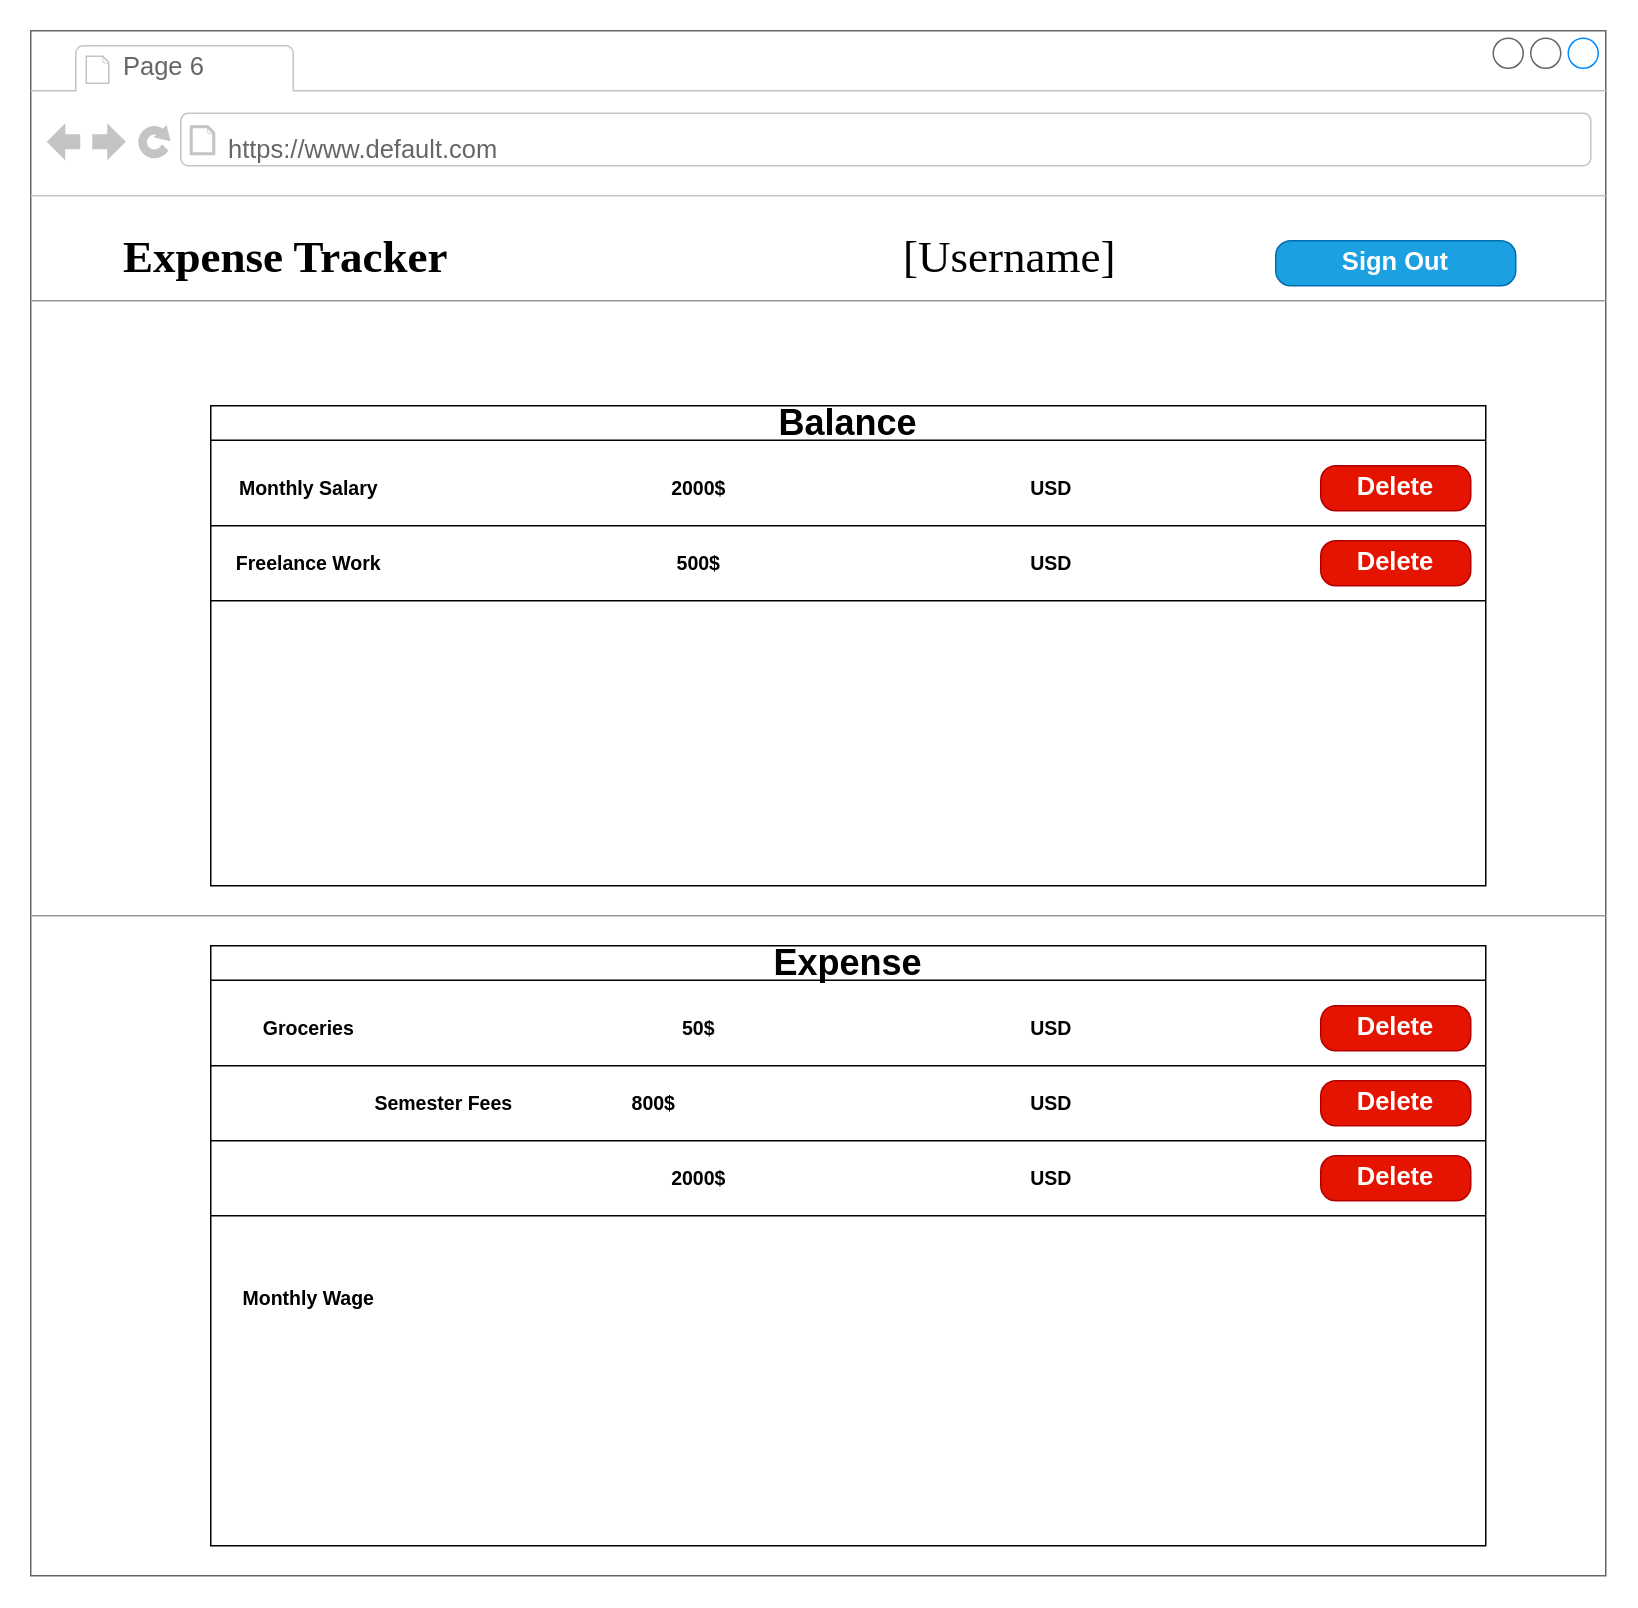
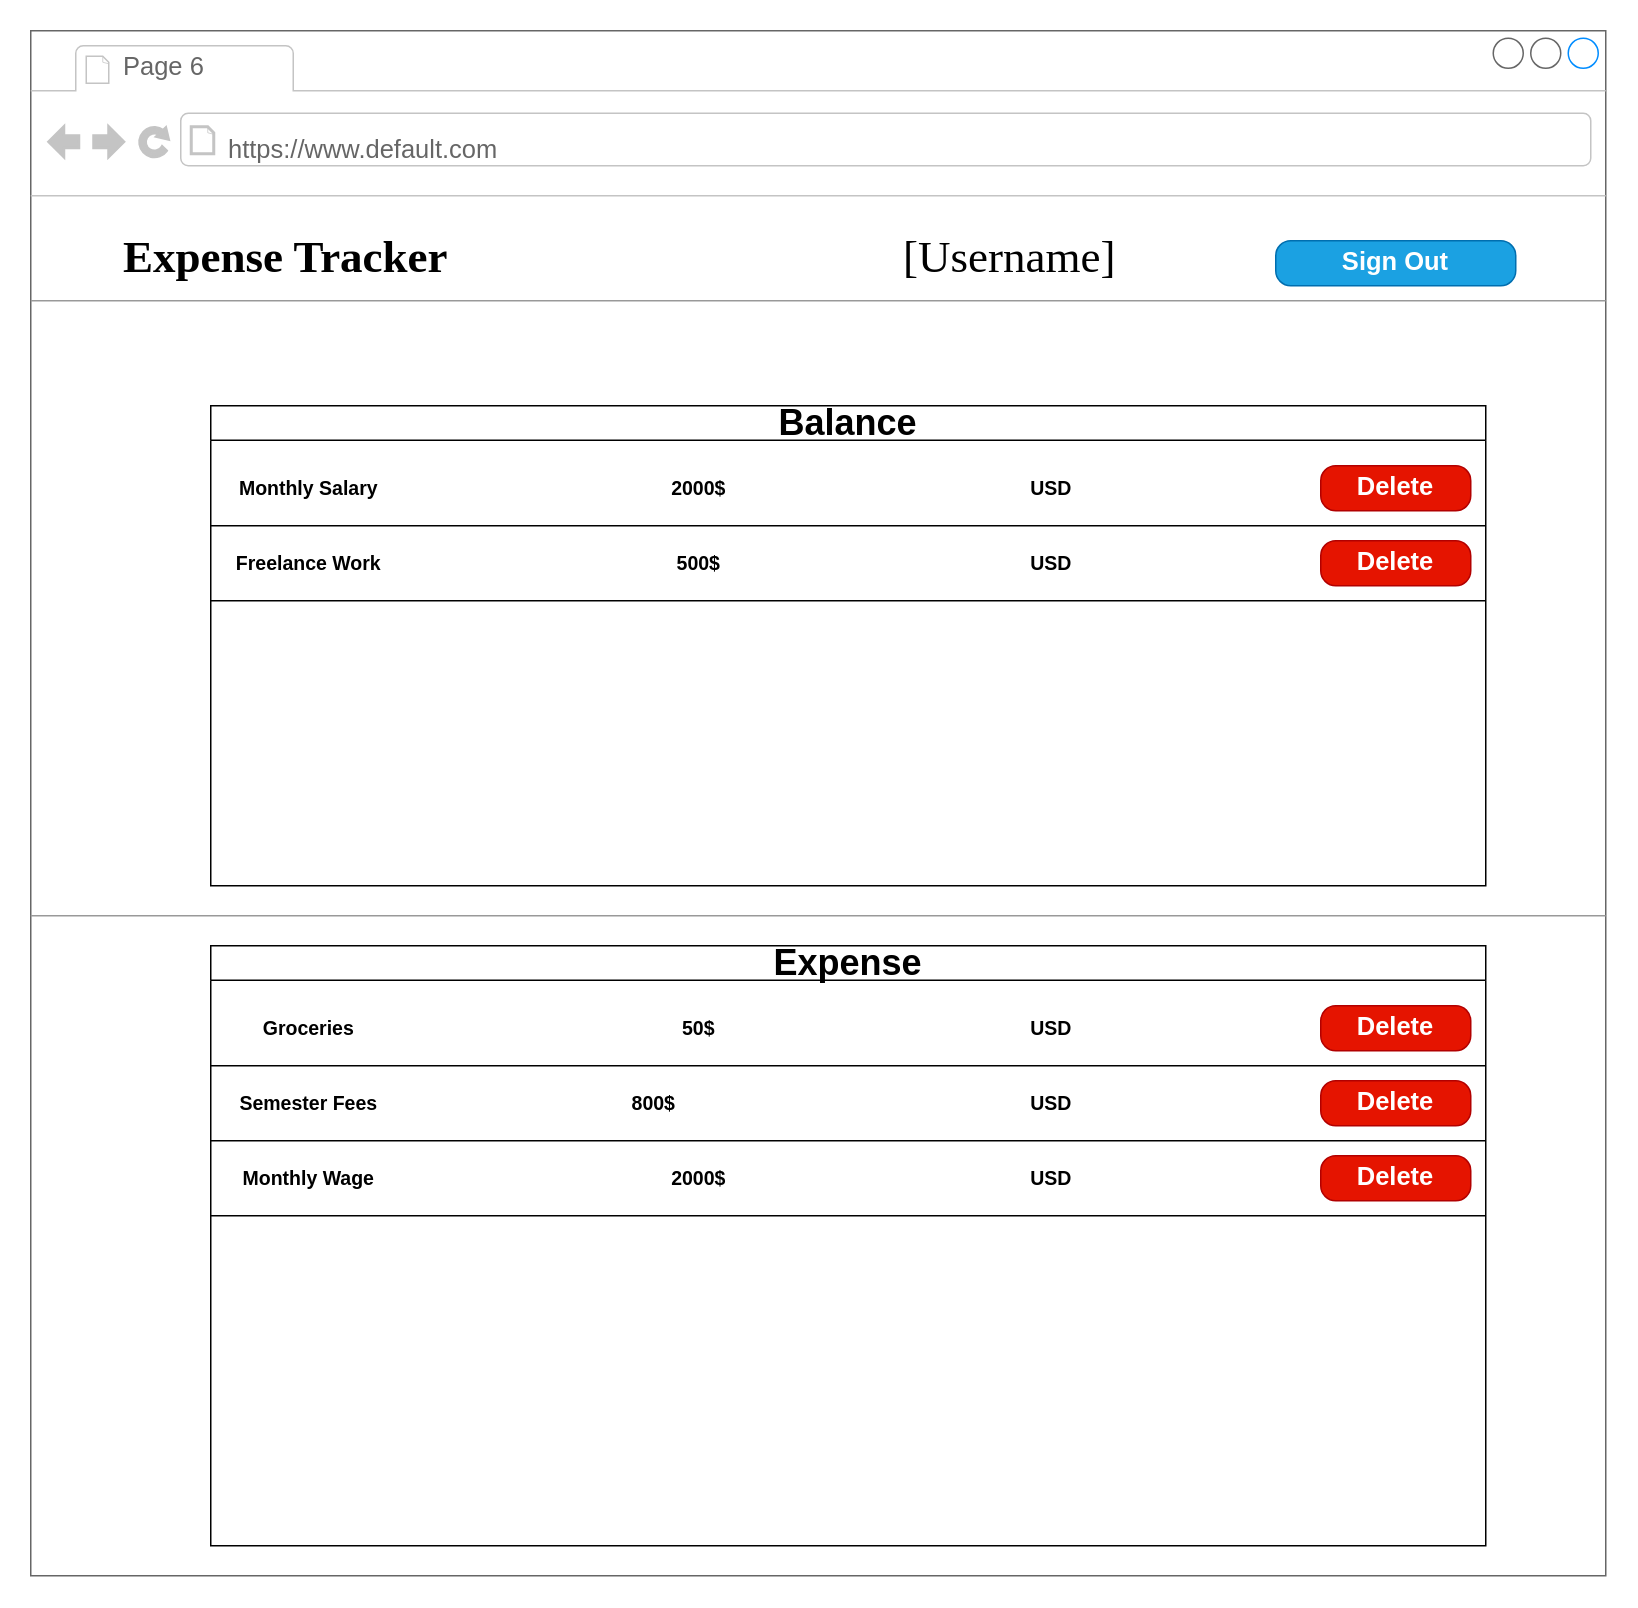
  <mxCell id="0" />
  <mxCell id="1" parent="0" />
  <mxCell id="2" value="" style="strokeWidth=1;shadow=0;dashed=0;align=center;html=1;shape=mxgraph.mockup.containers.browserWindow;rSize=0;strokeColor=#666666;mainText=,;recursiveResize=0;rounded=0;labelBackgroundColor=none;fontFamily=Verdana;fontSize=12" parent="1" vertex="1"><mxGeometry x="20" y="20" width="1050" height="1030" as="geometry" /></mxCell>
  <mxCell id="3" value="Page 6" style="strokeWidth=1;shadow=0;dashed=0;align=center;html=1;shape=mxgraph.mockup.containers.anchor;fontSize=17;fontColor=#666666;align=left;" parent="2" vertex="1"><mxGeometry x="60" y="12" width="110" height="26" as="geometry" /></mxCell>
  <mxCell id="4" value="https://www.default.com" style="strokeWidth=1;shadow=0;dashed=0;align=center;html=1;shape=mxgraph.mockup.containers.anchor;rSize=0;fontSize=17;fontColor=#666666;align=left;" parent="2" vertex="1"><mxGeometry x="130" y="60" width="250" height="40" as="geometry" /></mxCell>
  <mxCell id="5" value="[Username]" style="text;html=1;points=[];align=left;verticalAlign=top;spacingTop=-4;fontSize=30;fontFamily=Verdana" parent="2" vertex="1"><mxGeometry x="580" y="130" width="340" height="50" as="geometry" /></mxCell>
  <mxCell id="6" value="Sign Out" style="strokeWidth=1;shadow=0;dashed=0;align=center;html=1;shape=mxgraph.mockup.buttons.button;strokeColor=#006EAF;mainText=;buttonStyle=round;fontSize=17;fontStyle=1;fillColor=#1ba1e2;whiteSpace=wrap;rounded=0;labelBackgroundColor=none;fontColor=#ffffff;" parent="2" vertex="1"><mxGeometry x="830" y="140" width="160" height="30" as="geometry" /></mxCell>
  <mxCell id="7" value="" style="verticalLabelPosition=bottom;shadow=0;dashed=0;align=center;html=1;verticalAlign=top;strokeWidth=1;shape=mxgraph.mockup.markup.line;strokeColor=#999999;rounded=0;labelBackgroundColor=none;fillColor=#ffffff;fontFamily=Verdana;fontSize=12;fontColor=#000000;" parent="2" vertex="1"><mxGeometry y="580" width="1050" height="20" as="geometry" /></mxCell>
  <mxCell id="8" value="&lt;h1 style=&quot;line-height: 120%;&quot;&gt;&lt;font style=&quot;font-size: 24px;&quot;&gt;Balance&lt;/font&gt;&lt;/h1&gt;" style="swimlane;whiteSpace=wrap;html=1;align=center;" vertex="1" parent="2"><mxGeometry x="120" y="250" width="850" height="320" as="geometry" /></mxCell>
  <mxCell id="9" value="Monthly Salary" style="text;html=1;align=center;verticalAlign=middle;resizable=0;points=[];autosize=1;strokeColor=none;fillColor=none;fontSize=13;fontStyle=1" vertex="1" parent="8"><mxGeometry x="10" y="40" width="110" height="30" as="geometry" /></mxCell>
  <mxCell id="10" value="2000$" style="text;html=1;align=center;verticalAlign=middle;resizable=0;points=[];autosize=1;strokeColor=none;fillColor=none;fontSize=13;fontStyle=1" vertex="1" parent="8"><mxGeometry x="295" y="40" width="60" height="30" as="geometry" /></mxCell>
  <mxCell id="11" value="USD" style="text;html=1;align=center;verticalAlign=middle;resizable=0;points=[];autosize=1;strokeColor=none;fillColor=none;fontSize=13;fontStyle=1" vertex="1" parent="8"><mxGeometry x="535" y="40" width="50" height="30" as="geometry" /></mxCell>
  <mxCell id="12" value="Delete" style="strokeWidth=1;shadow=0;dashed=0;align=center;html=1;shape=mxgraph.mockup.buttons.button;strokeColor=#B20000;mainText=;buttonStyle=round;fontSize=17;fontStyle=1;fillColor=#e51400;whiteSpace=wrap;rounded=0;labelBackgroundColor=none;fontColor=#ffffff;" vertex="1" parent="8"><mxGeometry x="740" y="40" width="100" height="30" as="geometry" /></mxCell>
  <mxCell id="13" value="500$" style="text;html=1;align=center;verticalAlign=middle;resizable=0;points=[];autosize=1;strokeColor=none;fillColor=none;fontSize=13;fontStyle=1" vertex="1" parent="8"><mxGeometry x="300" y="90" width="50" height="30" as="geometry" /></mxCell>
  <mxCell id="14" value="USD" style="text;html=1;align=center;verticalAlign=middle;resizable=0;points=[];autosize=1;strokeColor=none;fillColor=none;fontSize=13;fontStyle=1" vertex="1" parent="8"><mxGeometry x="535" y="90" width="50" height="30" as="geometry" /></mxCell>
  <mxCell id="15" value="Delete" style="strokeWidth=1;shadow=0;dashed=0;align=center;html=1;shape=mxgraph.mockup.buttons.button;strokeColor=#B20000;mainText=;buttonStyle=round;fontSize=17;fontStyle=1;fillColor=#e51400;whiteSpace=wrap;rounded=0;labelBackgroundColor=none;fontColor=#ffffff;" vertex="1" parent="8"><mxGeometry x="740" y="90" width="100" height="30" as="geometry" /></mxCell>
  <mxCell id="16" value="" style="endArrow=none;html=1;rounded=0;entryX=1;entryY=0.25;entryDx=0;entryDy=0;exitX=0;exitY=0.25;exitDx=0;exitDy=0;" edge="1" parent="8"><mxGeometry width="50" height="50" relative="1" as="geometry"><mxPoint y="130" as="sourcePoint" /><mxPoint x="850" y="130" as="targetPoint" /></mxGeometry></mxCell>
  <mxCell id="17" value="Freelance Work" style="text;html=1;align=center;verticalAlign=middle;resizable=0;points=[];autosize=1;strokeColor=none;fillColor=none;fontSize=13;fontStyle=1" vertex="1" parent="8"><mxGeometry x="5" y="90" width="120" height="30" as="geometry" /></mxCell>
  <mxCell id="18" value="" style="endArrow=none;html=1;rounded=0;entryX=1;entryY=0.25;entryDx=0;entryDy=0;exitX=0;exitY=0.25;exitDx=0;exitDy=0;" edge="1" parent="2" source="8" target="8"><mxGeometry width="50" height="50" relative="1" as="geometry"><mxPoint x="540" y="380" as="sourcePoint" /><mxPoint x="590" y="330" as="targetPoint" /></mxGeometry></mxCell>
  <mxCell id="19" value="&lt;h1 style=&quot;line-height: 120%;&quot;&gt;Expense&lt;/h1&gt;" style="swimlane;whiteSpace=wrap;html=1;align=center;" vertex="1" parent="2"><mxGeometry x="120" y="610" width="850" height="400" as="geometry" /></mxCell>
  <mxCell id="20" value="Groceries" style="text;html=1;align=center;verticalAlign=middle;resizable=0;points=[];autosize=1;strokeColor=none;fillColor=none;fontSize=13;fontStyle=1" vertex="1" parent="19"><mxGeometry x="25" y="40" width="80" height="30" as="geometry" /></mxCell>
  <mxCell id="21" value="50$" style="text;html=1;align=center;verticalAlign=middle;resizable=0;points=[];autosize=1;strokeColor=none;fillColor=none;fontSize=13;fontStyle=1" vertex="1" parent="19"><mxGeometry x="300" y="40" width="50" height="30" as="geometry" /></mxCell>
  <mxCell id="22" value="USD" style="text;html=1;align=center;verticalAlign=middle;resizable=0;points=[];autosize=1;strokeColor=none;fillColor=none;fontSize=13;fontStyle=1" vertex="1" parent="19"><mxGeometry x="535" y="40" width="50" height="30" as="geometry" /></mxCell>
  <mxCell id="23" value="Delete" style="strokeWidth=1;shadow=0;dashed=0;align=center;html=1;shape=mxgraph.mockup.buttons.button;strokeColor=#B20000;mainText=;buttonStyle=round;fontSize=17;fontStyle=1;fillColor=#e51400;whiteSpace=wrap;rounded=0;labelBackgroundColor=none;fontColor=#ffffff;" vertex="1" parent="19"><mxGeometry x="740" y="40" width="100" height="30" as="geometry" /></mxCell>
  <mxCell id="24" value="" style="endArrow=none;html=1;rounded=0;entryX=1;entryY=0.25;entryDx=0;entryDy=0;exitX=0;exitY=0.25;exitDx=0;exitDy=0;" edge="1" parent="19"><mxGeometry width="50" height="50" relative="1" as="geometry"><mxPoint y="80" as="sourcePoint" /><mxPoint x="850" y="80" as="targetPoint" /></mxGeometry></mxCell>
- <mxCell id="25" value="Semester Fees" style="text;html=1;align=center;verticalAlign=middle;resizable=0;points=[];autosize=1;strokeColor=none;fillColor=none;fontSize=13;fontStyle=1" vertex="1" parent="19"><mxGeometry x="100" y="90" width="110" height="30" as="geometry" /></mxCell>
+ <mxCell id="25" value="Semester Fees" style="text;html=1;align=center;verticalAlign=middle;resizable=0;points=[];autosize=1;strokeColor=none;fillColor=none;fontSize=13;fontStyle=1" vertex="1" parent="19"><mxGeometry x="10" y="90" width="110" height="30" as="geometry" /></mxCell>
  <mxCell id="26" value="800$" style="text;html=1;align=center;verticalAlign=middle;resizable=0;points=[];autosize=1;strokeColor=none;fillColor=none;fontSize=13;fontStyle=1" vertex="1" parent="19"><mxGeometry x="270" y="90" width="50" height="30" as="geometry" /></mxCell>
  <mxCell id="27" value="USD" style="text;html=1;align=center;verticalAlign=middle;resizable=0;points=[];autosize=1;strokeColor=none;fillColor=none;fontSize=13;fontStyle=1" vertex="1" parent="19"><mxGeometry x="535" y="90" width="50" height="30" as="geometry" /></mxCell>
  <mxCell id="28" value="Delete" style="strokeWidth=1;shadow=0;dashed=0;align=center;html=1;shape=mxgraph.mockup.buttons.button;strokeColor=#B20000;mainText=;buttonStyle=round;fontSize=17;fontStyle=1;fillColor=#e51400;whiteSpace=wrap;rounded=0;labelBackgroundColor=none;fontColor=#ffffff;" vertex="1" parent="19"><mxGeometry x="740" y="90" width="100" height="30" as="geometry" /></mxCell>
  <mxCell id="29" value="" style="endArrow=none;html=1;rounded=0;entryX=1;entryY=0.25;entryDx=0;entryDy=0;exitX=0;exitY=0.25;exitDx=0;exitDy=0;" edge="1" parent="19"><mxGeometry width="50" height="50" relative="1" as="geometry"><mxPoint y="130" as="sourcePoint" /><mxPoint x="850" y="130" as="targetPoint" /></mxGeometry></mxCell>
- <mxCell id="30" value="Monthly Wage" style="text;html=1;align=center;verticalAlign=middle;resizable=0;points=[];autosize=1;strokeColor=none;fillColor=none;fontSize=13;fontStyle=1" vertex="1" parent="19"><mxGeometry x="10" y="220" width="110" height="30" as="geometry" /></mxCell>
+ <mxCell id="30" value="Monthly Wage" style="text;html=1;align=center;verticalAlign=middle;resizable=0;points=[];autosize=1;strokeColor=none;fillColor=none;fontSize=13;fontStyle=1" vertex="1" parent="19"><mxGeometry x="10" y="140" width="110" height="30" as="geometry" /></mxCell>
  <mxCell id="31" value="2000$" style="text;html=1;align=center;verticalAlign=middle;resizable=0;points=[];autosize=1;strokeColor=none;fillColor=none;fontSize=13;fontStyle=1" vertex="1" parent="19"><mxGeometry x="295" y="140" width="60" height="30" as="geometry" /></mxCell>
  <mxCell id="32" value="USD" style="text;html=1;align=center;verticalAlign=middle;resizable=0;points=[];autosize=1;strokeColor=none;fillColor=none;fontSize=13;fontStyle=1" vertex="1" parent="19"><mxGeometry x="535" y="140" width="50" height="30" as="geometry" /></mxCell>
  <mxCell id="33" value="Delete" style="strokeWidth=1;shadow=0;dashed=0;align=center;html=1;shape=mxgraph.mockup.buttons.button;strokeColor=#B20000;mainText=;buttonStyle=round;fontSize=17;fontStyle=1;fillColor=#e51400;whiteSpace=wrap;rounded=0;labelBackgroundColor=none;fontColor=#ffffff;" vertex="1" parent="19"><mxGeometry x="740" y="140" width="100" height="30" as="geometry" /></mxCell>
  <mxCell id="34" value="" style="endArrow=none;html=1;rounded=0;entryX=1;entryY=0.25;entryDx=0;entryDy=0;exitX=0;exitY=0.25;exitDx=0;exitDy=0;" edge="1" parent="19"><mxGeometry width="50" height="50" relative="1" as="geometry"><mxPoint y="180" as="sourcePoint" /><mxPoint x="850" y="180" as="targetPoint" /></mxGeometry></mxCell>
  <mxCell id="35" value="Expense Tracker" style="text;html=1;points=[];align=left;verticalAlign=top;spacingTop=-4;fontSize=30;fontFamily=Verdana;fontStyle=1" vertex="1" parent="2"><mxGeometry x="60" y="130" width="340" height="50" as="geometry" /></mxCell>
  <mxCell id="36" value="" style="verticalLabelPosition=bottom;shadow=0;dashed=0;align=center;html=1;verticalAlign=top;strokeWidth=1;shape=mxgraph.mockup.markup.line;strokeColor=#999999;rounded=0;labelBackgroundColor=none;fillColor=#ffffff;fontFamily=Verdana;fontSize=12;fontColor=#000000;" vertex="1" parent="2"><mxGeometry y="170" width="1050" height="20" as="geometry" /></mxCell>
